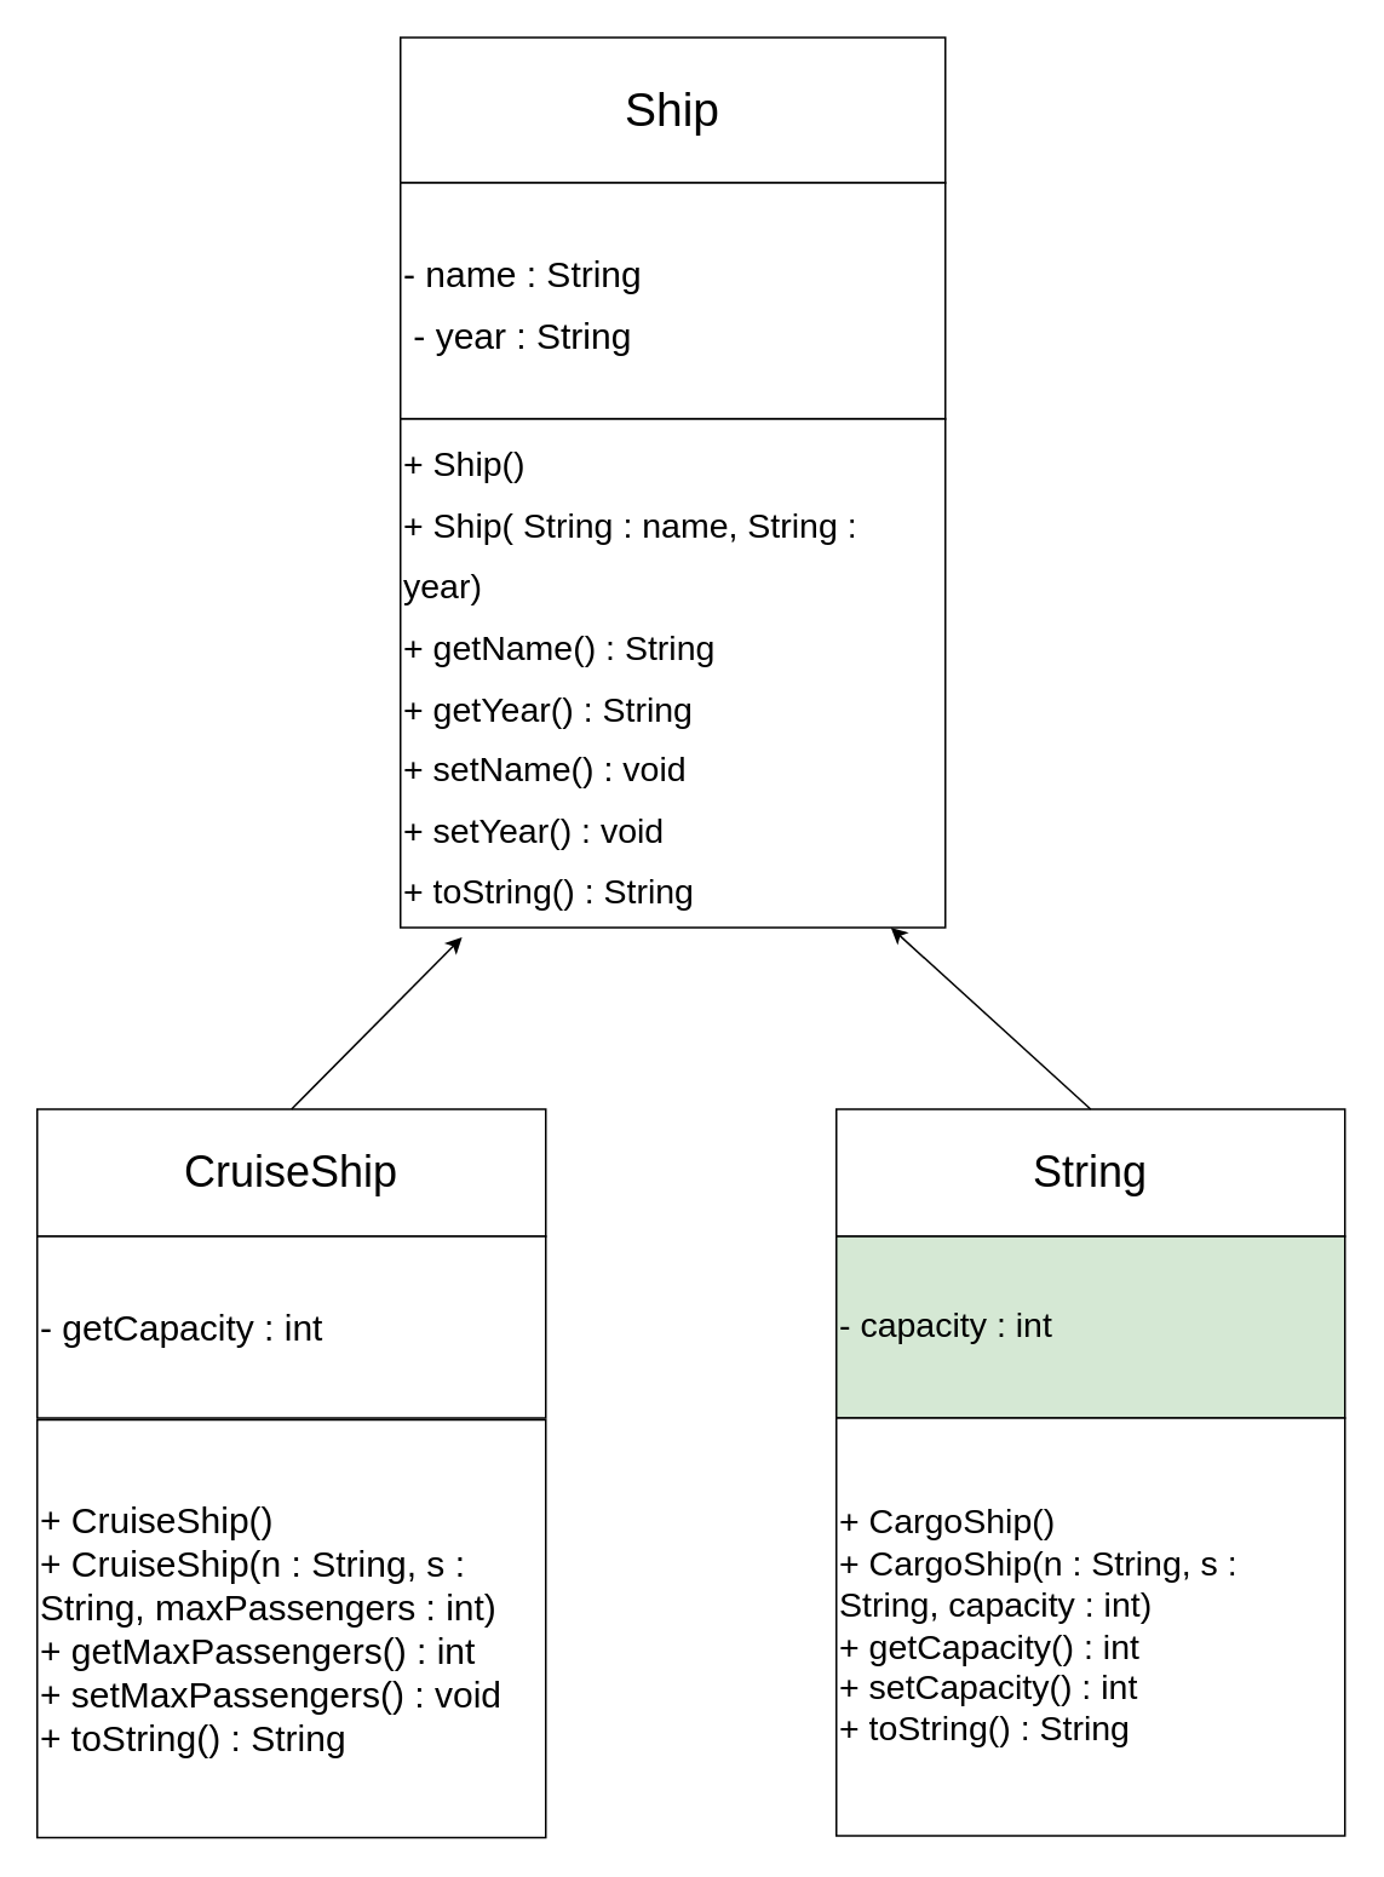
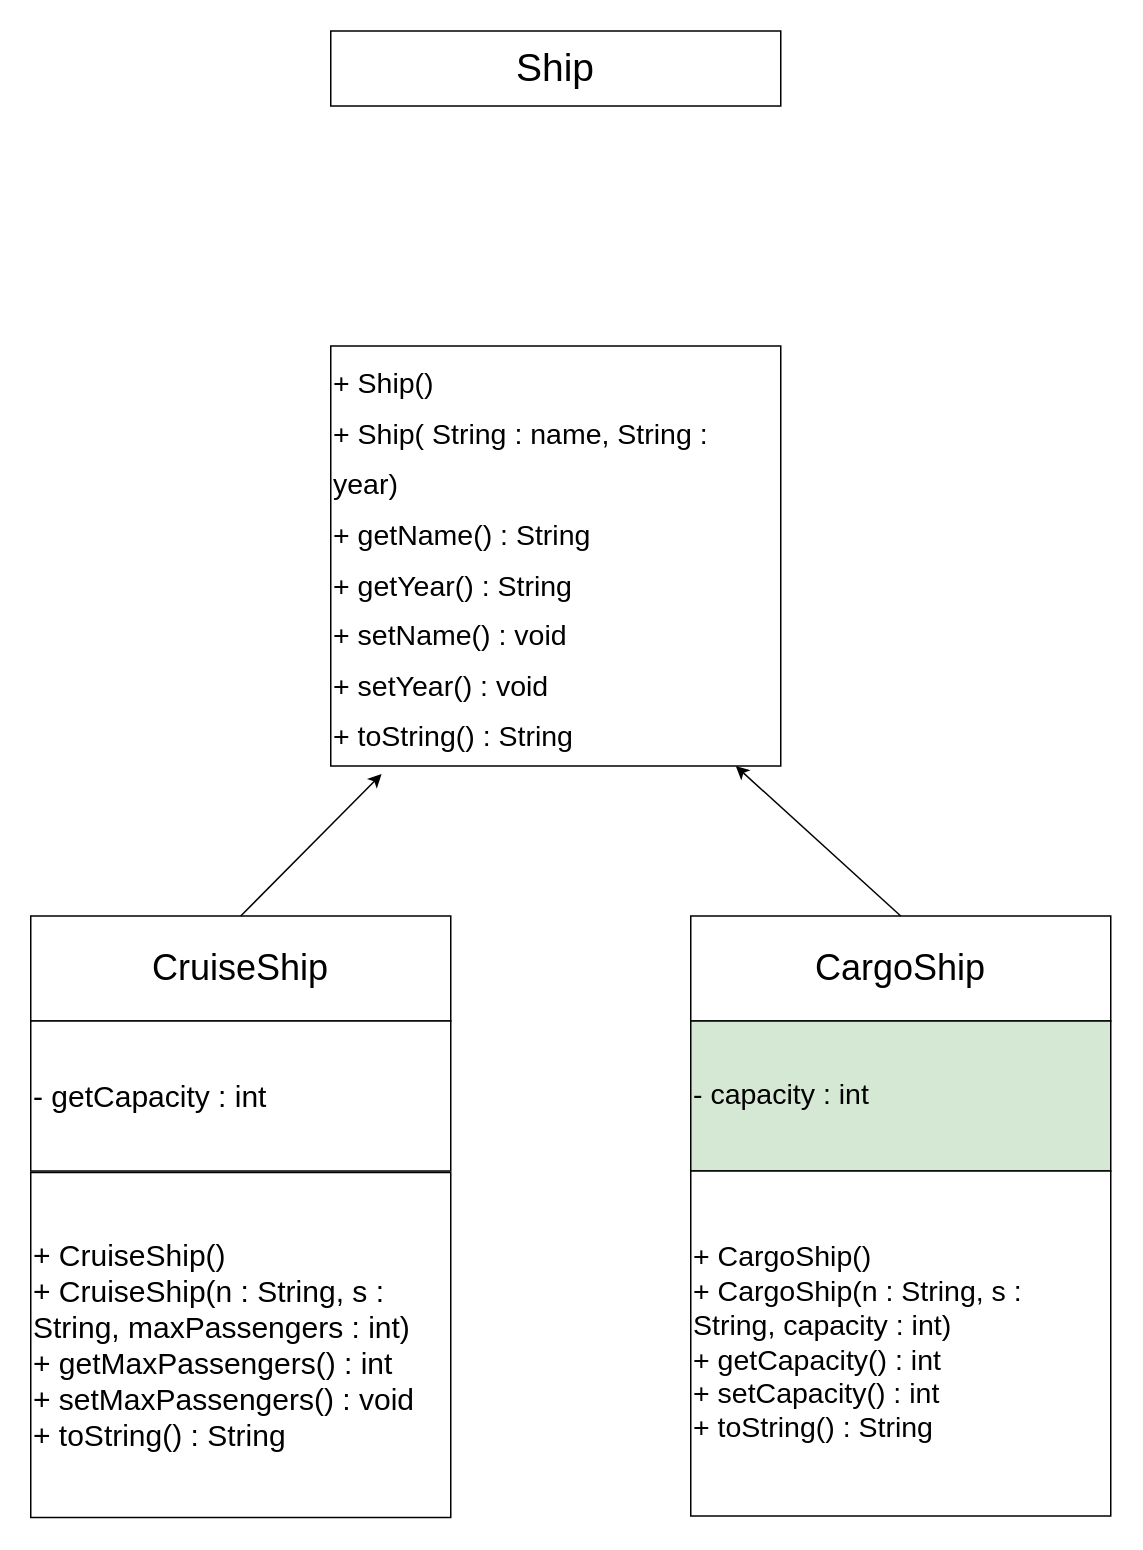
  <mxCell id="0" />
  <mxCell id="1" parent="0" />
- <mxCell id="2" value="&lt;font style=&quot;font-size: 26px;&quot;&gt;Ship&lt;/font&gt;" style="rounded=0;whiteSpace=wrap;html=1;" vertex="1" parent="1"><mxGeometry x="220" width="300" height="80" as="geometry" y="20" /></mxCell>
- <mxCell id="3" value="&lt;font style=&quot;font-size: 20px;&quot;&gt;- name : String&lt;br&gt;&amp;nbsp;- year : String&lt;/font&gt;" style="rounded=0;whiteSpace=wrap;html=1;fontSize=28;align=left;" vertex="1" parent="1"><mxGeometry x="220" y="100" width="300" height="130" as="geometry" /></mxCell>
+ <mxCell id="2" value="&lt;font style=&quot;font-size: 26px;&quot;&gt;Ship&lt;/font&gt;" style="rounded=0;whiteSpace=wrap;html=1;" vertex="1" parent="1"><mxGeometry x="220" y="20" width="300" height="50" as="geometry" /></mxCell>
  <mxCell id="4" value="&lt;font style=&quot;font-size: 19px;&quot;&gt;+ Ship()&lt;br&gt;+ Ship( String : name, String : year)&lt;br&gt;+ getName() : String&lt;br&gt;+ getYear() : String&lt;br&gt;+ setName() : void&lt;br&gt;+ setYear() : void&lt;br&gt;+ toString() : String&lt;br&gt;&lt;/font&gt;" style="rounded=0;whiteSpace=wrap;html=1;fontSize=28;align=left;" vertex="1" parent="1"><mxGeometry x="220" y="230" width="300" height="280" as="geometry" /></mxCell>
  <mxCell id="5" value="&lt;font style=&quot;font-size: 24px;&quot;&gt;CruiseShip&lt;/font&gt;" style="rounded=0;whiteSpace=wrap;html=1;fontSize=16;" vertex="1" parent="1"><mxGeometry x="20" y="610" width="280" height="70" as="geometry" /></mxCell>
  <mxCell id="6" value="&lt;font style=&quot;font-size: 20px;&quot;&gt;- getCapacity : int&lt;/font&gt;" style="rounded=0;whiteSpace=wrap;html=1;fontSize=24;align=left;" vertex="1" parent="1"><mxGeometry x="20" y="680" width="280" height="100" as="geometry" /></mxCell>
  <mxCell id="7" value="+ CruiseShip()&lt;br&gt;+ CruiseShip(n : String, s : String, maxPassengers : int)&lt;br&gt;+ getMaxPassengers() : int&lt;br&gt;+ setMaxPassengers() : void&amp;nbsp;&lt;br&gt;+ toString() : String" style="rounded=0;whiteSpace=wrap;html=1;fontSize=20;align=left;" vertex="1" parent="1"><mxGeometry x="20" y="781" width="280" height="230" as="geometry" /></mxCell>
  <mxCell id="8" value="" style="endArrow=classic;html=1;rounded=0;fontSize=19;exitX=0.5;exitY=0;exitDx=0;exitDy=0;entryX=0.113;entryY=1.019;entryDx=0;entryDy=0;entryPerimeter=0;" edge="1" parent="1" source="5" target="4"><mxGeometry width="50" height="50" relative="1" as="geometry"><mxPoint x="130" y="610" as="sourcePoint" /><mxPoint x="180" y="560" as="targetPoint" /></mxGeometry></mxCell>
- <mxCell id="9" value="&lt;span style=&quot;font-size: 24px;&quot;&gt;String&lt;/span&gt;" style="rounded=0;whiteSpace=wrap;html=1;fontSize=16;" vertex="1" parent="1"><mxGeometry x="460" y="610" width="280" height="70" as="geometry" /></mxCell>
+ <mxCell id="9" value="&lt;span style=&quot;font-size: 24px;&quot;&gt;CargoShip&lt;/span&gt;" style="rounded=0;whiteSpace=wrap;html=1;fontSize=16;" vertex="1" parent="1"><mxGeometry x="460" y="610" width="280" height="70" as="geometry" /></mxCell>
  <mxCell id="10" value="- capacity : int" style="rounded=0;whiteSpace=wrap;html=1;fontSize=19;align=left;fillColor=#d5e8d4;" vertex="1" parent="1"><mxGeometry x="460" y="680" width="280" height="100" as="geometry" /></mxCell>
  <mxCell id="11" value="+ CargoShip()&lt;br&gt;+ CargoShip(n : String, s : String, capacity : int)&lt;br&gt;+ getCapacity() : int&lt;br&gt;+ setCapacity() : int&lt;br&gt;+ toString() : String" style="rounded=0;whiteSpace=wrap;html=1;fontSize=19;align=left;" vertex="1" parent="1"><mxGeometry x="460" y="780" width="280" height="230" as="geometry" /></mxCell>
  <mxCell id="12" value="" style="endArrow=classic;html=1;rounded=0;fontSize=19;exitX=0.5;exitY=0;exitDx=0;exitDy=0;" edge="1" parent="1" source="9"><mxGeometry width="50" height="50" relative="1" as="geometry"><mxPoint x="640" y="600" as="sourcePoint" /><mxPoint x="490" y="510" as="targetPoint" /></mxGeometry></mxCell>
